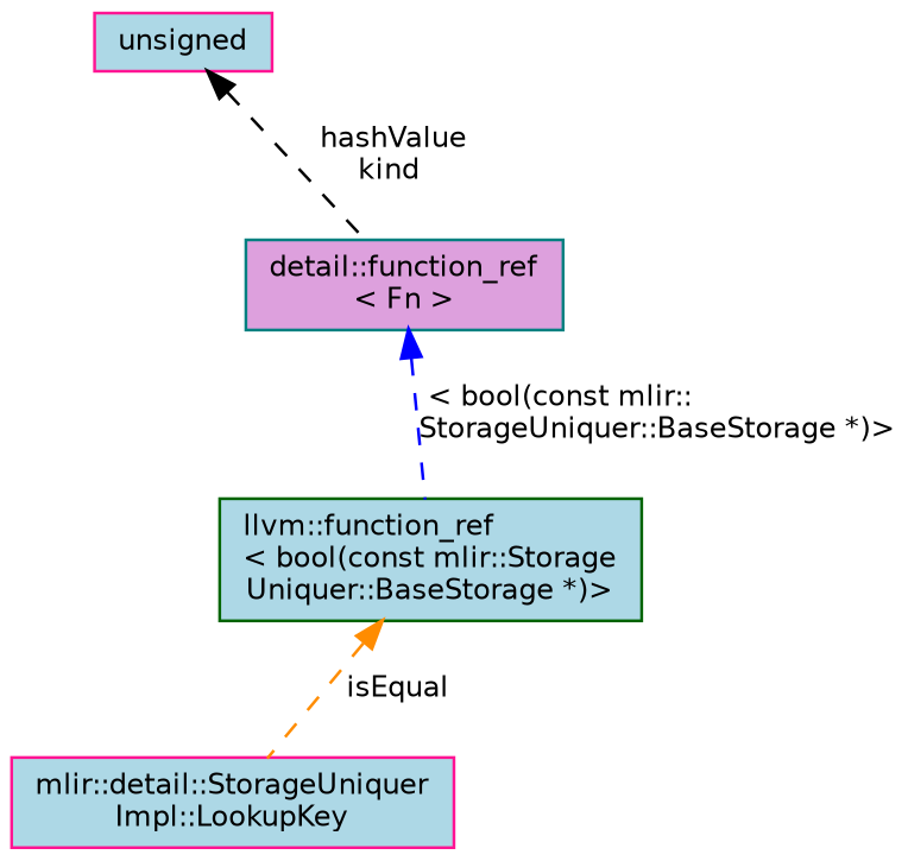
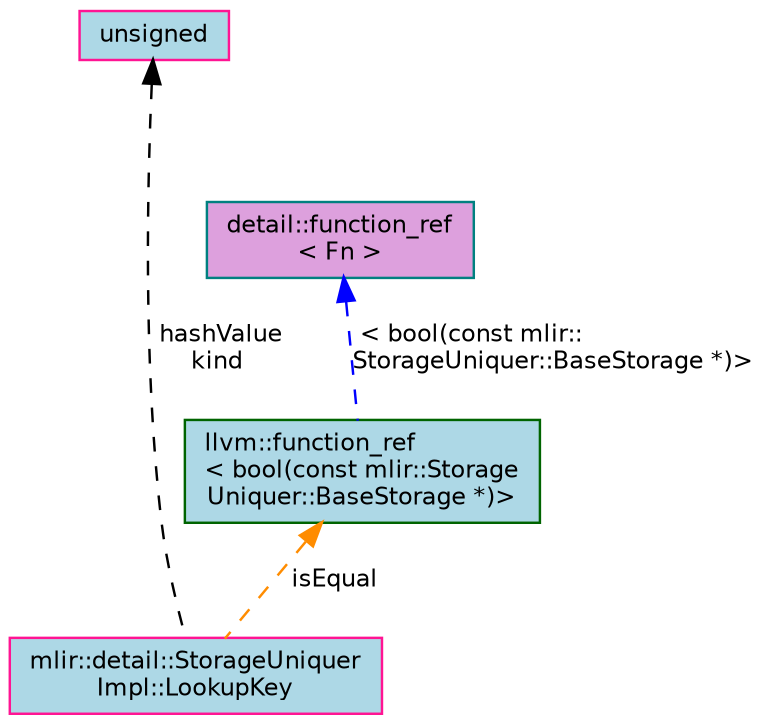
  digraph {
    node [color=deeppink fillcolor=lightblue fontname=Helvetica fontsize=10 shape=record style=filled]
    edge [dir=back fontname=Helvetica fontsize=10 labelfontname=Helvetica labelfontsize=10 style=dashed]
    n1 [fontcolor=black height=0.2 label="mlir::detail::StorageUniquer\lImpl::LookupKey" width=0.4]
    n2 [color=darkgreen height=0.2 label="llvm::function_ref\l\< bool(const mlir::Storage\lUniquer::BaseStorage *)\>" width=0.4]
    n3 [color=teal fillcolor=plum height=0.2 label="detail::function_ref\l\< Fn \>" width=0.4]
    n4 [height=0.2 label=unsigned width=0.4]
    n2 -> n1 [color=darkorange label=" isEqual"]
    n3 -> n2 [color=blue label=" \< bool(const mlir::\lStorageUniquer::BaseStorage *)\>"]
-   n4 -> n3 [color=black label=" hashValue\nkind"]
+   n4 -> n1 [color=black label=" hashValue\nkind"]
  }
